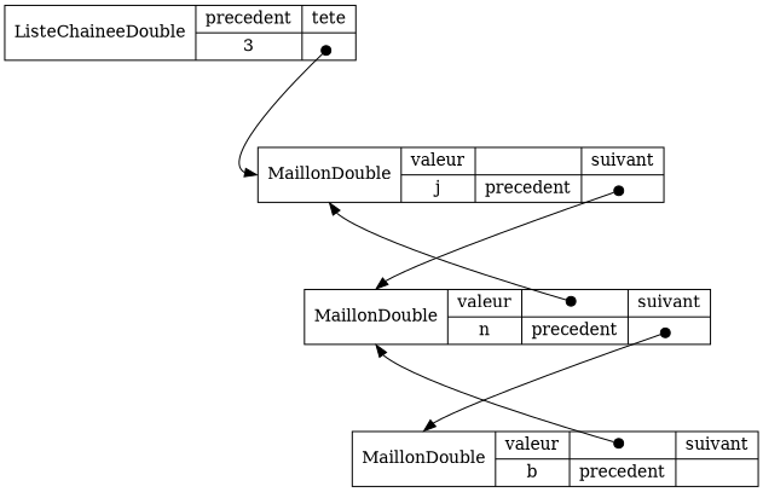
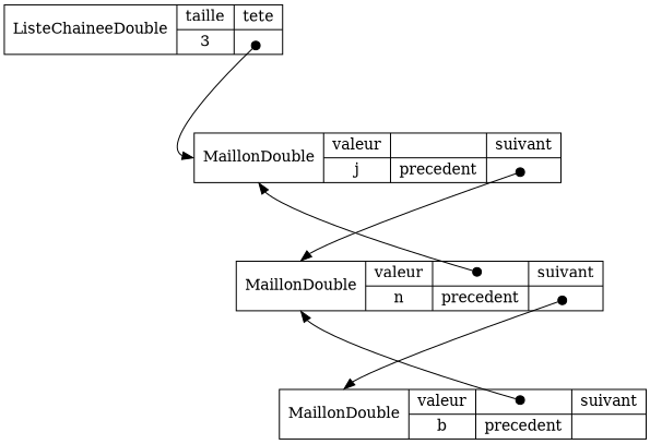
  digraph {
    compound=true
    nodesep=1.0
    rankdir=TB
    ranksep=1.0
    node [fillcolor=white shape=record style=filled]
    edge [arrowtail=dot dir=both headport=_C tailclip=false tailport="suivant_suivant:c"]
-   n1 [label="<_C>ListeChaineeDouble|{precedent|3}|{tete|<tete_tete>}"]
+   n1 [label="<_C>ListeChaineeDouble|{taille|3}|{tete|<tete_tete>}"]
    n2 [label="<_C>MaillonDouble|{valeur|j}|{<precedent_precedent>|precedent}|{suivant|<suivant_suivant>}"]
    n3 [label="<_C>MaillonDouble|{valeur|n}|{<precedent_precedent>|precedent}|{suivant|<suivant_suivant>}"]
    n4 [label="<_C>MaillonDouble|{valeur|b}|{<precedent_precedent>|precedent}|{suivant|<suivant_suivant>}"]
    n1 -> n2 [tailport="tete_tete:c"]
    n2 -> n3
    n3 -> n2 [tailport="precedent_precedent:c"]
    n3 -> n4
    n4 -> n3 [tailport="precedent_precedent:c"]
  }
